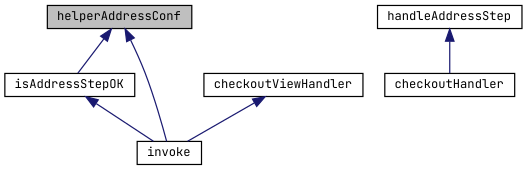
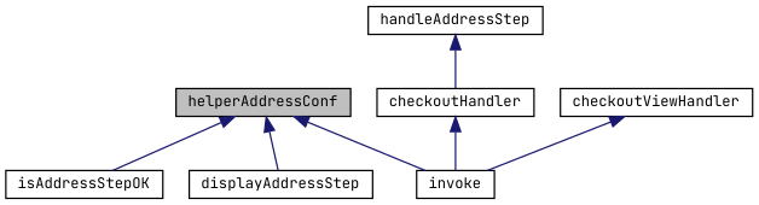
  digraph {
    fontname="JetBrains Mono"
    rankdir=TB
    node [color=black fillcolor=white fontname="JetBrains Mono" fontsize=10 shape=record style=filled]
    edge [color=midnightblue dir=back fontname="JetBrains Mono" fontsize=10 labelfontname=Helvetica labelfontsize=10 style=solid]
    n1 [fillcolor=grey75 fontcolor=black height=0.2 label=helperAddressConf width=0.4]
    n2 [height=0.2 label=isAddressStepOK width=0.4]
+   n3 [height=0.2 label=displayAddressStep width=0.4]
    n4 [height=0.2 label=invoke width=0.4]
    n5 [height=0.2 label=handleAddressStep width=0.4]
    n6 [height=0.2 label=checkoutHandler width=0.4]
    n7 [height=0.2 label=checkoutViewHandler width=0.4]
    n1 -> n2
+   n1 -> n3
    n1 -> n4
    n5 -> n6
-   n2 -> n4
+   n6 -> n4
    n7 -> n4
  }
